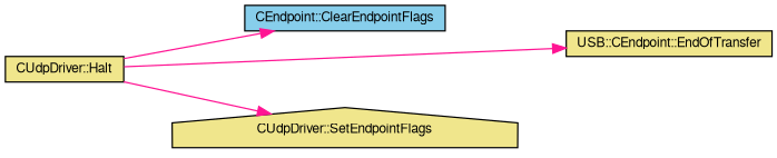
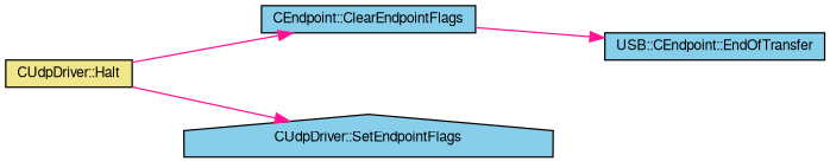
  digraph {
    rankdir=LR
    node [color=black fillcolor=khaki fontname=FreeSans fontsize=10 shape=box style=filled]
    edge [color=deeppink fontname=FreeSans fontsize=10 labelfontname=FreeSans labelfontsize=10 style=solid]
    n1 [fontcolor=black height=0.2 label="CUdpDriver::Halt" width=0.4]
    n2 [fillcolor=skyblue height=0.2 label="CEndpoint::ClearEndpointFlags" width=0.4]
-   n3 [height=0.2 label="USB::CEndpoint::EndOfTransfer" width=0.4]
-   n4 [height=0.2 label="CUdpDriver::SetEndpointFlags" shape=house width=0.4]
+   n3 [fillcolor=skyblue height=0.2 label="USB::CEndpoint::EndOfTransfer" width=0.4]
+   n4 [fillcolor=skyblue height=0.2 label="CUdpDriver::SetEndpointFlags" shape=house width=0.4]
    n1 -> n2
-   n1 -> n3
+   n2 -> n3
    n1 -> n4
  }
